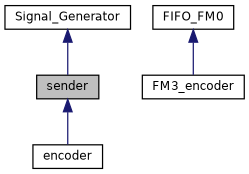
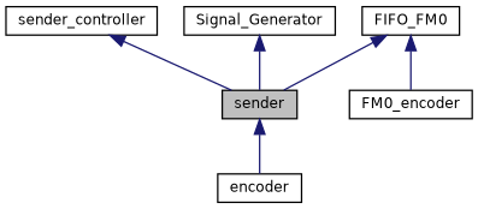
  digraph {
    node [color=black fillcolor=white fontname=Helvetica fontsize=10 shape=record style=filled]
    edge [color=midnightblue dir=back fontname=Helvetica fontsize=10 labelfontname=Helvetica labelfontsize=10 style=solid]
    n1 [fillcolor=grey75 fontcolor=black height=0.2 label=sender width=0.4]
    n2 [height=0.2 label=encoder width=0.4]
+   n3 [height=0.2 label=sender_controller width=0.4]
    n4 [height=0.2 label=Signal_Generator width=0.4]
    n5 [height=0.2 label=FIFO_FM0 width=0.4]
-   n6 [height=0.2 label=FM3_encoder width=0.4]
+   n6 [height=0.2 label=FM0_encoder width=0.4]
    n1 -> n2
+   n3 -> n1
    n4 -> n1
+   n5 -> n1
    n5 -> n6
  }
